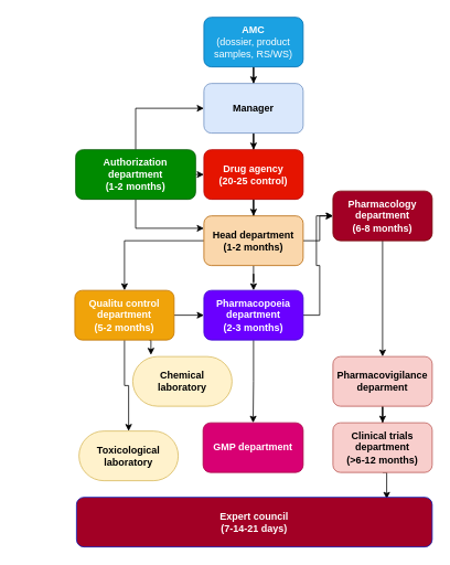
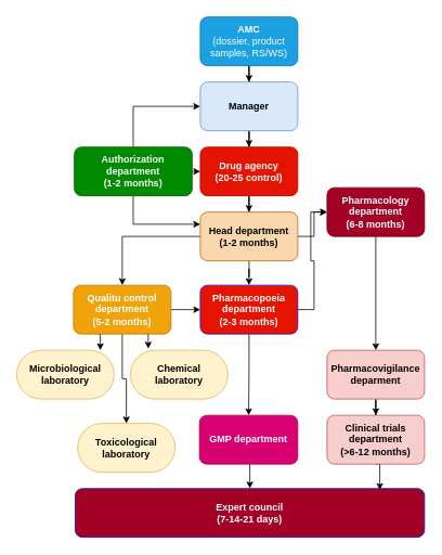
  <mxCell id="0" />
  <mxCell id="1" parent="0" />
  <mxCell id="2" value="" style="edgeStyle=orthogonalEdgeStyle;rounded=0;orthogonalLoop=1;jettySize=auto;html=1;" parent="1" source="3" target="5" edge="1"><mxGeometry relative="1" as="geometry" /></mxCell>
  <mxCell id="3" value="&lt;b&gt;AMC&lt;/b&gt;&lt;br&gt;(dossier, product samples, RS/WS)" style="rounded=1;whiteSpace=wrap;html=1;fillColor=#1ba1e2;strokeColor=#006EAF;fontColor=#ffffff;" parent="1" vertex="1"><mxGeometry x="246" y="20" width="120" height="60" as="geometry" /></mxCell>
  <mxCell id="4" value="" style="edgeStyle=orthogonalEdgeStyle;rounded=0;orthogonalLoop=1;jettySize=auto;html=1;" parent="1" source="5" target="7" edge="1"><mxGeometry relative="1" as="geometry" /></mxCell>
  <mxCell id="5" value="&lt;b&gt;Manager&lt;/b&gt;" style="rounded=1;whiteSpace=wrap;html=1;fillColor=#dae8fc;strokeColor=#6c8ebf;" parent="1" vertex="1"><mxGeometry x="246" y="100" width="120" height="60" as="geometry" /></mxCell>
  <mxCell id="6" value="" style="edgeStyle=orthogonalEdgeStyle;rounded=0;orthogonalLoop=1;jettySize=auto;html=1;" parent="1" source="7" target="15" edge="1"><mxGeometry relative="1" as="geometry" /></mxCell>
  <mxCell id="7" value="&lt;b&gt;Drug agency&lt;br&gt;(20-25 control)&lt;br&gt;&lt;/b&gt;" style="rounded=1;whiteSpace=wrap;html=1;fillColor=#e51400;strokeColor=#B20000;fontColor=#ffffff;" parent="1" vertex="1"><mxGeometry x="246" y="180" width="120" height="60" as="geometry" /></mxCell>
  <mxCell id="8" style="edgeStyle=orthogonalEdgeStyle;rounded=0;comic=0;orthogonalLoop=1;jettySize=auto;html=1;exitX=1;exitY=0.5;exitDx=0;exitDy=0;entryX=0;entryY=0.5;entryDx=0;entryDy=0;" parent="1" source="11" target="7" edge="1"><mxGeometry relative="1" as="geometry" /></mxCell>
  <mxCell id="9" style="edgeStyle=orthogonalEdgeStyle;rounded=0;comic=0;orthogonalLoop=1;jettySize=auto;html=1;exitX=0.5;exitY=1;exitDx=0;exitDy=0;entryX=0;entryY=0.25;entryDx=0;entryDy=0;" parent="1" source="11" target="15" edge="1"><mxGeometry relative="1" as="geometry" /></mxCell>
  <mxCell id="10" style="edgeStyle=orthogonalEdgeStyle;rounded=0;comic=0;orthogonalLoop=1;jettySize=auto;html=1;exitX=0.5;exitY=0;exitDx=0;exitDy=0;entryX=0;entryY=0.5;entryDx=0;entryDy=0;" parent="1" source="11" target="5" edge="1"><mxGeometry relative="1" as="geometry" /></mxCell>
  <mxCell id="11" value="&lt;b&gt;Authorization department&lt;br&gt;(1-2 months)&lt;br&gt;&lt;/b&gt;" style="rounded=1;whiteSpace=wrap;html=1;fillColor=#008a00;strokeColor=#005700;fontColor=#ffffff;" parent="1" vertex="1"><mxGeometry x="91" y="180" width="145" height="60" as="geometry" /></mxCell>
  <mxCell id="12" value="" style="edgeStyle=orthogonalEdgeStyle;rounded=0;orthogonalLoop=1;jettySize=auto;html=1;" parent="1" source="15" target="32" edge="1"><mxGeometry relative="1" as="geometry" /></mxCell>
  <mxCell id="13" value="" style="edgeStyle=orthogonalEdgeStyle;rounded=0;orthogonalLoop=1;jettySize=auto;html=1;" parent="1" source="15" target="24" edge="1"><mxGeometry relative="1" as="geometry" /></mxCell>
  <mxCell id="14" value="" style="edgeStyle=orthogonalEdgeStyle;rounded=0;orthogonalLoop=1;jettySize=auto;html=1;" parent="1" source="15" target="17" edge="1"><mxGeometry relative="1" as="geometry" /></mxCell>
  <mxCell id="15" value="&lt;b&gt;Head department&lt;br&gt;(1-2 months)&lt;br&gt;&lt;/b&gt;" style="rounded=1;whiteSpace=wrap;html=1;fillColor=#fad7ac;strokeColor=#b46504;" parent="1" vertex="1"><mxGeometry x="246" y="260" width="120" height="60" as="geometry" /></mxCell>
  <mxCell id="16" value="" style="edgeStyle=orthogonalEdgeStyle;rounded=0;orthogonalLoop=1;jettySize=auto;html=1;" parent="1" source="17" target="19" edge="1"><mxGeometry relative="1" as="geometry" /></mxCell>
  <mxCell id="17" value="&lt;b&gt;Pharmacology department&lt;br&gt;(6-8 months)&lt;br&gt;&lt;/b&gt;" style="rounded=1;whiteSpace=wrap;html=1;fillColor=#a20025;strokeColor=#6F0000;fontColor=#ffffff;" parent="1" vertex="1"><mxGeometry x="402" y="230" width="120" height="60" as="geometry" /></mxCell>
  <mxCell id="18" value="" style="edgeStyle=orthogonalEdgeStyle;rounded=0;orthogonalLoop=1;jettySize=auto;html=1;" parent="1" source="19" target="21" edge="1"><mxGeometry relative="1" as="geometry" /></mxCell>
  <mxCell id="19" value="&lt;b&gt;Pharmacovigilance deparment&lt;/b&gt;" style="rounded=1;whiteSpace=wrap;html=1;fillColor=#f8cecc;strokeColor=#b85450;" parent="1" vertex="1"><mxGeometry x="402" y="430" width="120" height="60" as="geometry" /></mxCell>
  <mxCell id="20" style="edgeStyle=orthogonalEdgeStyle;rounded=0;comic=0;orthogonalLoop=1;jettySize=auto;html=1;exitX=0.5;exitY=1;exitDx=0;exitDy=0;entryX=0.872;entryY=0.033;entryDx=0;entryDy=0;entryPerimeter=0;" parent="1" source="21" target="27" edge="1"><mxGeometry relative="1" as="geometry" /></mxCell>
  <mxCell id="21" value="&lt;b&gt;Clinical trials department&lt;br&gt;&lt;/b&gt;&lt;b&gt;(&amp;gt;6-12 months)&lt;/b&gt;&lt;b&gt;&lt;br&gt;&lt;/b&gt;" style="rounded=1;whiteSpace=wrap;html=1;fillColor=#f8cecc;strokeColor=#b85450;" parent="1" vertex="1"><mxGeometry x="402" y="510" width="120" height="60" as="geometry" /></mxCell>
  <mxCell id="22" style="edgeStyle=orthogonalEdgeStyle;rounded=0;orthogonalLoop=1;jettySize=auto;html=1;exitX=1;exitY=0.5;exitDx=0;exitDy=0;entryX=0;entryY=0.5;entryDx=0;entryDy=0;" parent="1" source="24" target="17" edge="1"><mxGeometry relative="1" as="geometry" /></mxCell>
  <mxCell id="23" style="edgeStyle=orthogonalEdgeStyle;rounded=0;comic=0;orthogonalLoop=1;jettySize=auto;html=1;exitX=0.5;exitY=1;exitDx=0;exitDy=0;" parent="1" source="24" target="26" edge="1"><mxGeometry relative="1" as="geometry" /></mxCell>
- <mxCell id="24" value="&lt;b&gt;Pharmacopoeia department&lt;br&gt;&lt;/b&gt;&lt;b&gt;(2-3 months)&lt;/b&gt;&lt;b&gt;&lt;br&gt;&lt;/b&gt;" style="rounded=1;whiteSpace=wrap;html=1;fillColor=#6a00ff;strokeColor=#3700CC;fontColor=#ffffff;" parent="1" vertex="1"><mxGeometry x="246" y="350" width="120" height="60" as="geometry" /></mxCell>
+ <mxCell id="24" value="&lt;b&gt;Pharmacopoeia department&lt;br&gt;&lt;/b&gt;&lt;b&gt;(2-3 months)&lt;/b&gt;&lt;b&gt;&lt;br&gt;&lt;/b&gt;" style="rounded=1;whiteSpace=wrap;html=1;fillColor=#e51400;strokeColor=#3700CC;fontColor=#ffffff;" parent="1" vertex="1"><mxGeometry x="246" y="350" width="120" height="60" as="geometry" /></mxCell>
+ <mxCell id="25" style="edgeStyle=orthogonalEdgeStyle;rounded=0;comic=0;orthogonalLoop=1;jettySize=auto;html=1;exitX=0.5;exitY=1;exitDx=0;exitDy=0;entryX=0.5;entryY=0;entryDx=0;entryDy=0;" parent="1" source="26" target="27" edge="1"><mxGeometry relative="1" as="geometry" /></mxCell>
  <mxCell id="26" value="&lt;b&gt;GMP department&lt;/b&gt;" style="rounded=1;whiteSpace=wrap;html=1;fillColor=#d80073;strokeColor=#A50040;fontColor=#ffffff;" parent="1" vertex="1"><mxGeometry x="245" y="510" width="121" height="60" as="geometry" /></mxCell>
  <mxCell id="27" value="&lt;b&gt;Expert council&lt;br&gt;(7-14-21 days)&lt;/b&gt;" style="rounded=1;whiteSpace=wrap;html=1;fillColor=#a20025;strokeColor=#001DBC;fontColor=#ffffff;" parent="1" vertex="1"><mxGeometry x="92" y="600" width="430" height="60" as="geometry" /></mxCell>
  <mxCell id="28" style="edgeStyle=orthogonalEdgeStyle;rounded=0;orthogonalLoop=1;jettySize=auto;html=1;exitX=1;exitY=0.5;exitDx=0;exitDy=0;entryX=0;entryY=0.5;entryDx=0;entryDy=0;" parent="1" source="32" target="24" edge="1"><mxGeometry relative="1" as="geometry" /></mxCell>
  <mxCell id="29" style="edgeStyle=orthogonalEdgeStyle;rounded=0;comic=0;orthogonalLoop=1;jettySize=auto;html=1;exitX=0.5;exitY=1;exitDx=0;exitDy=0;entryX=0.5;entryY=0;entryDx=0;entryDy=0;" parent="1" source="32" target="35" edge="1"><mxGeometry relative="1" as="geometry" /></mxCell>
  <mxCell id="30" style="edgeStyle=orthogonalEdgeStyle;rounded=0;comic=0;orthogonalLoop=1;jettySize=auto;html=1;exitX=0.75;exitY=1;exitDx=0;exitDy=0;entryX=0.183;entryY=-0.033;entryDx=0;entryDy=0;entryPerimeter=0;" parent="1" source="32" target="33" edge="1"><mxGeometry relative="1" as="geometry" /></mxCell>
+ <mxCell id="31" style="edgeStyle=orthogonalEdgeStyle;rounded=0;comic=0;orthogonalLoop=1;jettySize=auto;html=1;exitX=0.25;exitY=1;exitDx=0;exitDy=0;entryX=0.858;entryY=0;entryDx=0;entryDy=0;entryPerimeter=0;" parent="1" source="32" target="34" edge="1"><mxGeometry relative="1" as="geometry" /></mxCell>
  <mxCell id="32" value="&lt;b&gt;Qualitu control department&lt;br&gt;(5&lt;/b&gt;&lt;b&gt;-2 months)&lt;/b&gt;&lt;b&gt;&lt;br&gt;&lt;/b&gt;" style="rounded=1;whiteSpace=wrap;html=1;fillColor=#f0a30a;strokeColor=#BD7000;fontColor=#ffffff;" parent="1" vertex="1"><mxGeometry x="90" y="350" width="120" height="60" as="geometry" /></mxCell>
  <mxCell id="33" value="&lt;b&gt;Chemical&lt;br&gt;laboratory&lt;/b&gt;" style="rounded=1;whiteSpace=wrap;html=1;fillColor=#fff2cc;strokeColor=#d6b656;arcSize=50;" parent="1" vertex="1"><mxGeometry x="160" y="430" width="120" height="60" as="geometry" /></mxCell>
+ <mxCell id="34" value="&lt;b&gt;Microbiological laboratory&lt;/b&gt;" style="rounded=1;whiteSpace=wrap;html=1;fillColor=#fff2cc;strokeColor=#d6b656;arcSize=50;" parent="1" vertex="1"><mxGeometry x="20" y="430" width="120" height="60" as="geometry" /></mxCell>
  <mxCell id="35" value="&lt;b&gt;Toxicological laboratory&lt;/b&gt;" style="rounded=1;whiteSpace=wrap;html=1;fillColor=#fff2cc;strokeColor=#d6b656;arcSize=50;" parent="1" vertex="1"><mxGeometry x="95" y="520" width="120" height="60" as="geometry" /></mxCell>
